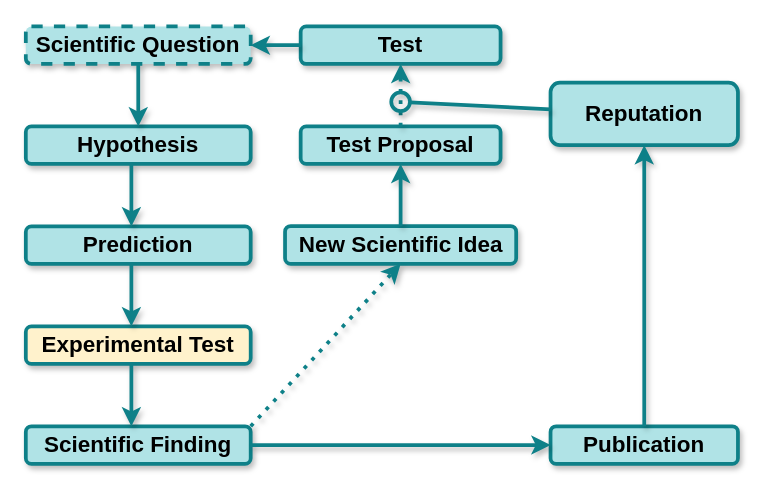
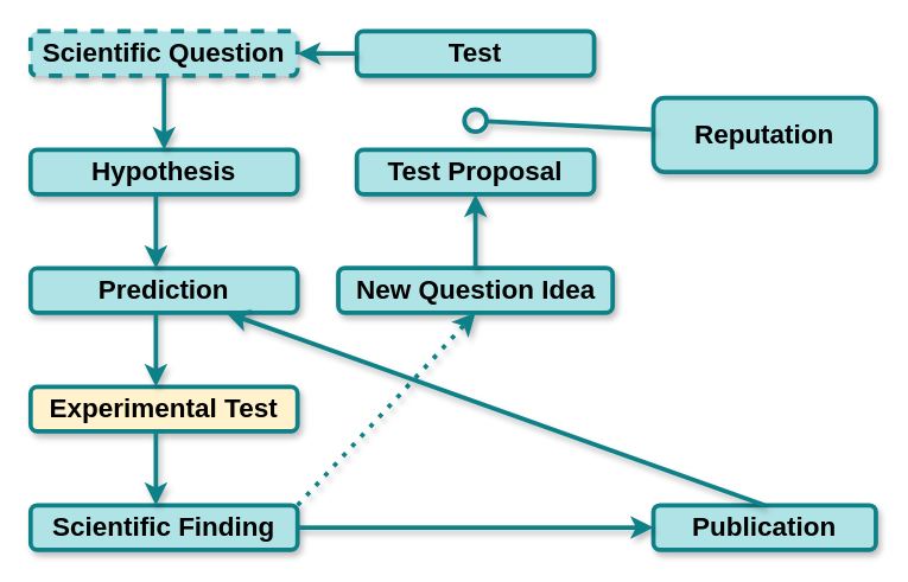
  <mxCell id="0" />
  <mxCell id="1" parent="0" />
  <mxCell id="2" value="Scientific Question" style="rounded=1;whiteSpace=wrap;html=1;fillColor=#b0e3e6;strokeColor=#0e8088;strokeWidth=3;shadow=1;comic=0;fontSize=18;fontStyle=1;dashed=1;" parent="1" vertex="1"><mxGeometry x="20" y="20.71" width="180" height="30" as="geometry" /></mxCell>
  <mxCell id="3" value="&lt;div style=&quot;font-size: 18px;&quot;&gt;Hypothesis&lt;/div&gt;" style="rounded=1;whiteSpace=wrap;html=1;fillColor=#b0e3e6;strokeColor=#0e8088;strokeWidth=3;shadow=1;comic=0;fontSize=18;fontStyle=1" parent="1" vertex="1"><mxGeometry x="20" y="100.71" width="180" height="30" as="geometry" /></mxCell>
  <mxCell id="4" value="Prediction" style="rounded=1;whiteSpace=wrap;html=1;fillColor=#b0e3e6;strokeColor=#0e8088;strokeWidth=3;shadow=1;comic=0;fontSize=18;fontStyle=1" parent="1" vertex="1"><mxGeometry x="20" y="180.71" width="180" height="30" as="geometry" /></mxCell>
  <mxCell id="5" value="Experimental Test" style="rounded=1;whiteSpace=wrap;html=1;fillColor=#fff2cc;strokeColor=#0e8088;strokeWidth=3;shadow=1;comic=0;fontSize=18;fontStyle=1;" parent="1" vertex="1"><mxGeometry x="20" y="260.71" width="180" height="30" as="geometry" /></mxCell>
  <mxCell id="6" value="Scientific Finding" style="rounded=1;whiteSpace=wrap;html=1;fillColor=#b0e3e6;strokeColor=#0e8088;strokeWidth=3;shadow=1;comic=0;fontSize=18;fontStyle=1" parent="1" vertex="1"><mxGeometry x="20" y="340.71" width="180" height="30" as="geometry" /></mxCell>
  <mxCell id="7" value="Publication" style="rounded=1;whiteSpace=wrap;html=1;fillColor=#b0e3e6;strokeColor=#0e8088;strokeWidth=3;shadow=1;comic=0;fontSize=18;fontStyle=1" parent="1" vertex="1"><mxGeometry x="440" y="340.71" width="150" height="30" as="geometry" /></mxCell>
- <mxCell id="8" value="New Scientific Idea" style="rounded=1;fillColor=#b0e3e6;strokeColor=#0e8088;strokeWidth=3;shadow=1;comic=0;fontSize=18;fontStyle=1;html=1;" parent="1" vertex="1"><mxGeometry x="227.5" y="180.42" width="185" height="30.29" as="geometry" /></mxCell>
+ <mxCell id="8" value="New Question Idea" style="rounded=1;fillColor=#b0e3e6;strokeColor=#0e8088;strokeWidth=3;shadow=1;comic=0;fontSize=18;fontStyle=1;html=1;" parent="1" vertex="1"><mxGeometry x="227.5" y="180.42" width="185" height="30.29" as="geometry" /></mxCell>
  <mxCell id="9" value="Test Proposal" style="rounded=1;whiteSpace=wrap;html=1;fillColor=#b0e3e6;strokeColor=#0e8088;strokeWidth=3;shadow=1;comic=0;fontSize=18;fontStyle=1" parent="1" vertex="1"><mxGeometry x="240" y="100.71" width="160" height="30" as="geometry" /></mxCell>
  <mxCell id="10" value="Reputation" style="rounded=1;whiteSpace=wrap;html=1;fillColor=#b0e3e6;strokeColor=#0e8088;strokeWidth=3;shadow=1;comic=0;fontSize=18;fontStyle=1" parent="1" vertex="1"><mxGeometry x="440" y="65.71" width="150" height="50" as="geometry" /></mxCell>
  <mxCell id="11" value="Test" style="rounded=1;whiteSpace=wrap;html=1;fillColor=#b0e3e6;strokeColor=#0e8088;strokeWidth=3;shadow=1;comic=0;fontSize=18;fontStyle=1" parent="1" vertex="1"><mxGeometry x="240" y="20.71" width="160" height="30" as="geometry" /></mxCell>
  <mxCell id="12" value="" style="endArrow=classic;html=1;exitX=0.5;exitY=1;exitDx=0;exitDy=0;entryX=0.5;entryY=0;entryDx=0;entryDy=0;fillColor=#b0e3e6;strokeColor=#0e8088;strokeWidth=3;shadow=1;comic=0;fontSize=18;fontStyle=1" parent="1" source="2" target="3" edge="1"><mxGeometry width="50" height="50" relative="1" as="geometry"><mxPoint x="-440" y="440.71" as="sourcePoint" /><mxPoint x="-390" y="390.71" as="targetPoint" /></mxGeometry></mxCell>
  <mxCell id="13" value="" style="endArrow=classic;html=1;exitX=0.5;exitY=1;exitDx=0;exitDy=0;entryX=0.5;entryY=0;entryDx=0;entryDy=0;fillColor=#b0e3e6;strokeColor=#0e8088;strokeWidth=3;shadow=1;comic=0;fontSize=18;fontStyle=1" parent="1" edge="1"><mxGeometry width="50" height="50" relative="1" as="geometry"><mxPoint x="104.5" y="130.71" as="sourcePoint" /><mxPoint x="104.5" y="180.71" as="targetPoint" /></mxGeometry></mxCell>
  <mxCell id="14" value="" style="endArrow=classic;html=1;exitX=0.5;exitY=1;exitDx=0;exitDy=0;entryX=0.5;entryY=0;entryDx=0;entryDy=0;fillColor=#b0e3e6;strokeColor=#0e8088;strokeWidth=3;shadow=1;comic=0;fontSize=18;fontStyle=1" parent="1" edge="1"><mxGeometry width="50" height="50" relative="1" as="geometry"><mxPoint x="104.5" y="210.71" as="sourcePoint" /><mxPoint x="104.5" y="260.71" as="targetPoint" /></mxGeometry></mxCell>
  <mxCell id="15" value="" style="endArrow=classic;html=1;exitX=0.5;exitY=1;exitDx=0;exitDy=0;entryX=0.5;entryY=0;entryDx=0;entryDy=0;fillColor=#b0e3e6;strokeColor=#0e8088;strokeWidth=3;shadow=1;comic=0;fontSize=18;fontStyle=1" parent="1" edge="1"><mxGeometry width="50" height="50" relative="1" as="geometry"><mxPoint x="104.5" y="290.71" as="sourcePoint" /><mxPoint x="104.5" y="340.71" as="targetPoint" /></mxGeometry></mxCell>
  <mxCell id="16" value="" style="endArrow=classic;html=1;exitX=1;exitY=0;exitDx=0;exitDy=0;entryX=0.5;entryY=1;entryDx=0;entryDy=0;dashed=1;dashPattern=1 2;fillColor=#b0e3e6;strokeColor=#0e8088;strokeWidth=3;shadow=1;comic=0;" parent="1" source="6" target="8" edge="1"><mxGeometry width="50" height="50" relative="1" as="geometry"><mxPoint x="155" y="100.71" as="sourcePoint" /><mxPoint x="155" y="150.71" as="targetPoint" /></mxGeometry></mxCell>
  <mxCell id="17" value="" style="endArrow=classic;html=1;exitX=0.5;exitY=0;exitDx=0;exitDy=0;entryX=0.5;entryY=1;entryDx=0;entryDy=0;fillColor=#b0e3e6;strokeColor=#0e8088;strokeWidth=3;shadow=1;comic=0;fontSize=18;fontStyle=1" parent="1" source="8" target="9" edge="1"><mxGeometry width="50" height="50" relative="1" as="geometry"><mxPoint x="560" y="110.71" as="sourcePoint" /><mxPoint x="560" y="160.71" as="targetPoint" /></mxGeometry></mxCell>
- <mxCell id="18" value="" style="endArrow=classic;html=1;exitX=0.5;exitY=0;exitDx=0;exitDy=0;entryX=0.5;entryY=1;entryDx=0;entryDy=0;dashed=1;dashPattern=1 2;fillColor=#b0e3e6;strokeColor=#0e8088;strokeWidth=3;shadow=1;comic=0;fontSize=18;fontStyle=1" parent="1" source="9" target="11" edge="1"><mxGeometry width="50" height="50" relative="1" as="geometry"><mxPoint x="587" y="120.71" as="sourcePoint" /><mxPoint x="587" y="170.71" as="targetPoint" /></mxGeometry></mxCell>
  <mxCell id="19" value="" style="endArrow=classic;html=1;exitX=0;exitY=0.5;exitDx=0;exitDy=0;entryX=1;entryY=0.5;entryDx=0;entryDy=0;fillColor=#b0e3e6;strokeColor=#0e8088;strokeWidth=3;shadow=1;comic=0;" parent="1" source="11" target="2" edge="1"><mxGeometry width="50" height="50" relative="1" as="geometry"><mxPoint x="185" y="130.71" as="sourcePoint" /><mxPoint x="185" y="180.71" as="targetPoint" /></mxGeometry></mxCell>
  <mxCell id="20" value="" style="endArrow=classic;html=1;fillColor=#b0e3e6;strokeColor=#0e8088;exitX=1;exitY=0.5;exitDx=0;exitDy=0;strokeWidth=3;shadow=1;comic=0;" parent="1" source="6" edge="1"><mxGeometry width="50" height="50" relative="1" as="geometry"><mxPoint x="40" y="355.71" as="sourcePoint" /><mxPoint x="440" y="355.71" as="targetPoint" /></mxGeometry></mxCell>
- <mxCell id="21" value="" style="endArrow=classic;html=1;exitX=0.5;exitY=0;exitDx=0;exitDy=0;entryX=0.5;entryY=1;entryDx=0;entryDy=0;fillColor=#b0e3e6;strokeColor=#0e8088;strokeWidth=3;shadow=1;comic=0;fontSize=18;fontStyle=1" parent="1" source="7" target="10" edge="1"><mxGeometry width="50" height="50" relative="1" as="geometry"><mxPoint x="1015" y="160.71" as="sourcePoint" /><mxPoint x="1015" y="210.71" as="targetPoint" /></mxGeometry></mxCell>
+ <mxCell id="21" value="" style="endArrow=classic;html=1;exitX=0.5;exitY=0;exitDx=0;exitDy=0;fillColor=#b0e3e6;strokeColor=#0e8088;strokeWidth=3;shadow=1;comic=0;fontSize=18;fontStyle=1;" parent="1" source="7" target="4" edge="1"><mxGeometry width="50" height="50" relative="1" as="geometry"><mxPoint x="1015" y="160.71" as="sourcePoint" /><mxPoint x="1015" y="210.71" as="targetPoint" /></mxGeometry></mxCell>
  <mxCell id="22" value="" style="endArrow=oval;html=1;endFill=0;targetPerimeterSpacing=0;sourcePerimeterSpacing=0;endSize=15;fillColor=#b0e3e6;strokeColor=#0e8088;strokeWidth=3;shadow=1;comic=0;" edge="1" parent="1" source="10"><mxGeometry width="50" height="50" relative="1" as="geometry"><mxPoint x="440" y="80.71" as="sourcePoint" /><mxPoint x="320" y="81" as="targetPoint" /></mxGeometry></mxCell>
